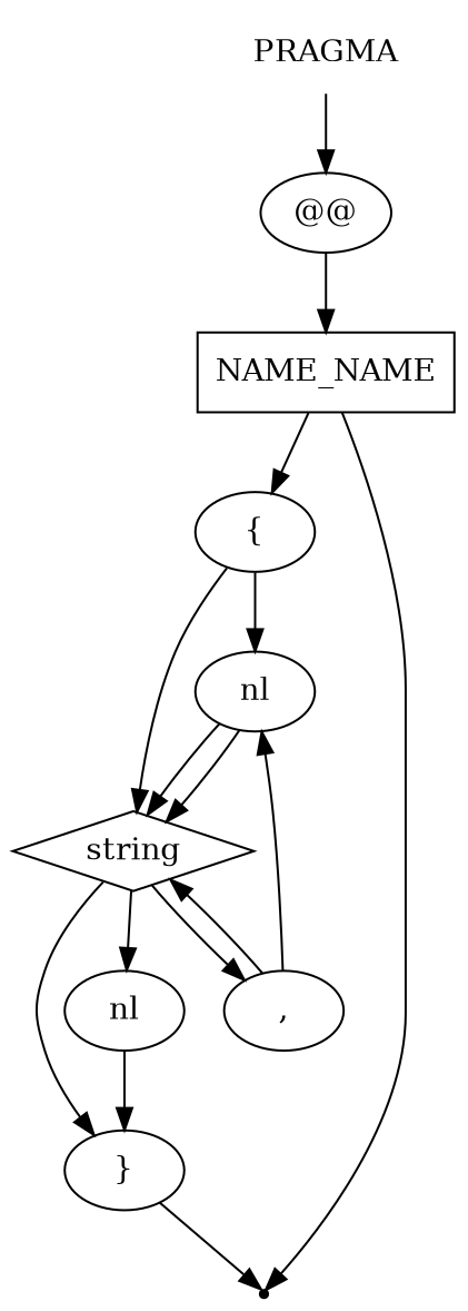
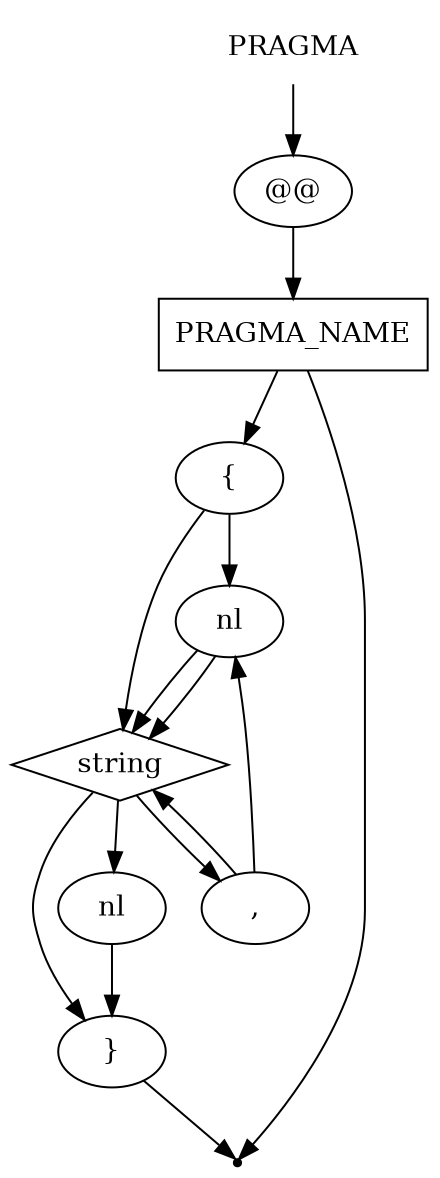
  digraph {
    node [shape=oval]
    n1 [label=PRAGMA shape=plaintext]
    n2 [label="@@"]
-   n3 [label=NAME_NAME shape=box]
+   n3 [label=PRAGMA_NAME shape=box]
    n4 [label="{"]
    end [shape=point]
    n6 [label=nl]
    n7 [label=string shape=diamond]
    n8 [label="}"]
    n9 [label=nl]
    n10 [label=","]
    n1 -> n2
    n2 -> n3
    n3 -> n4
    n3 -> end
    n4 -> n6
    n4 -> n7
    n6 -> n7
    n6 -> n7
    n7 -> n8
    n7 -> n9
    n7 -> n10
    n8 -> end
    n9 -> n8
    n10 -> n6
    n10 -> n7
  }
